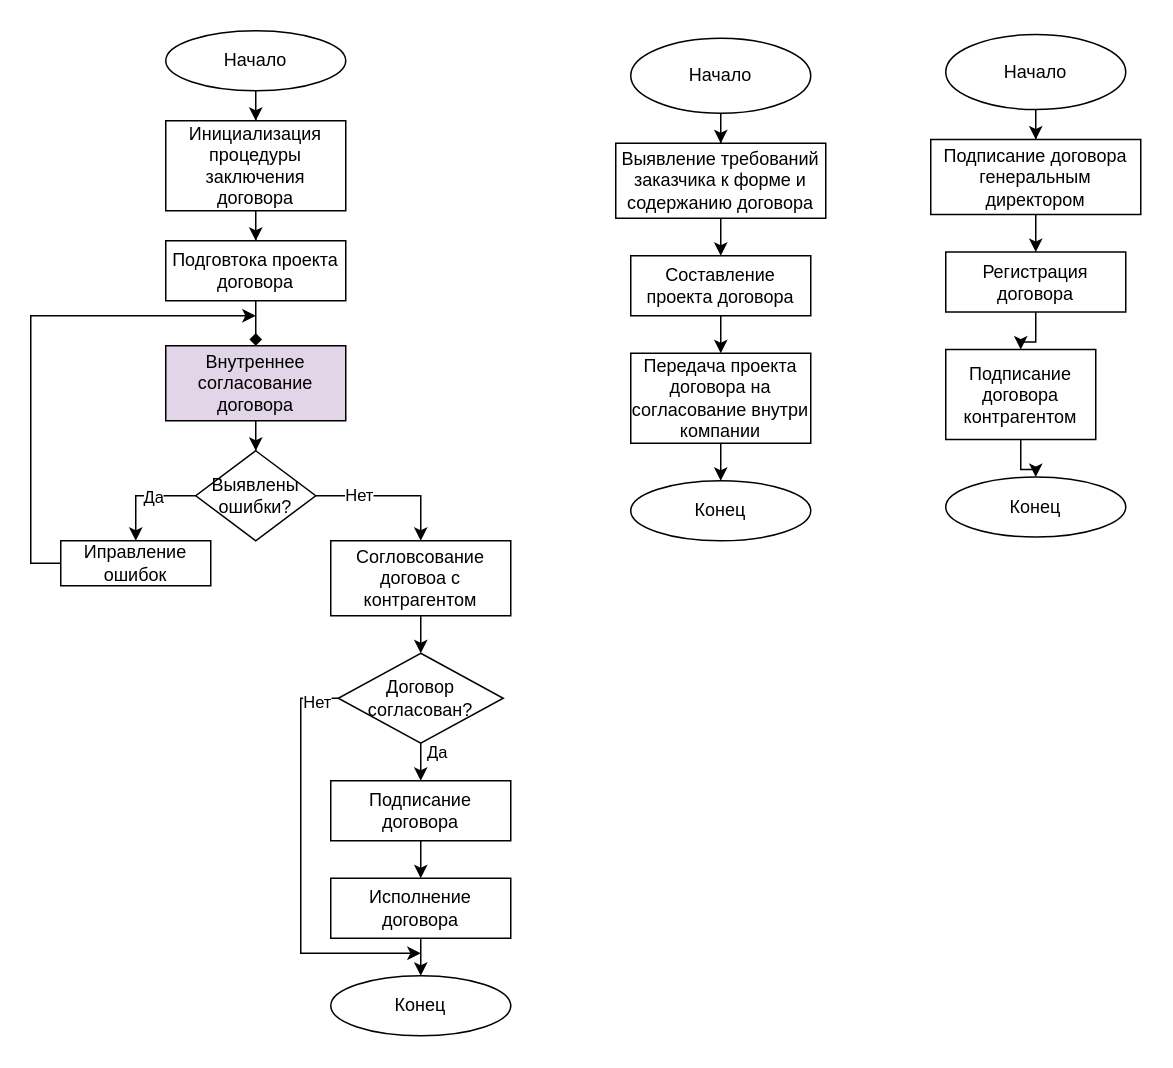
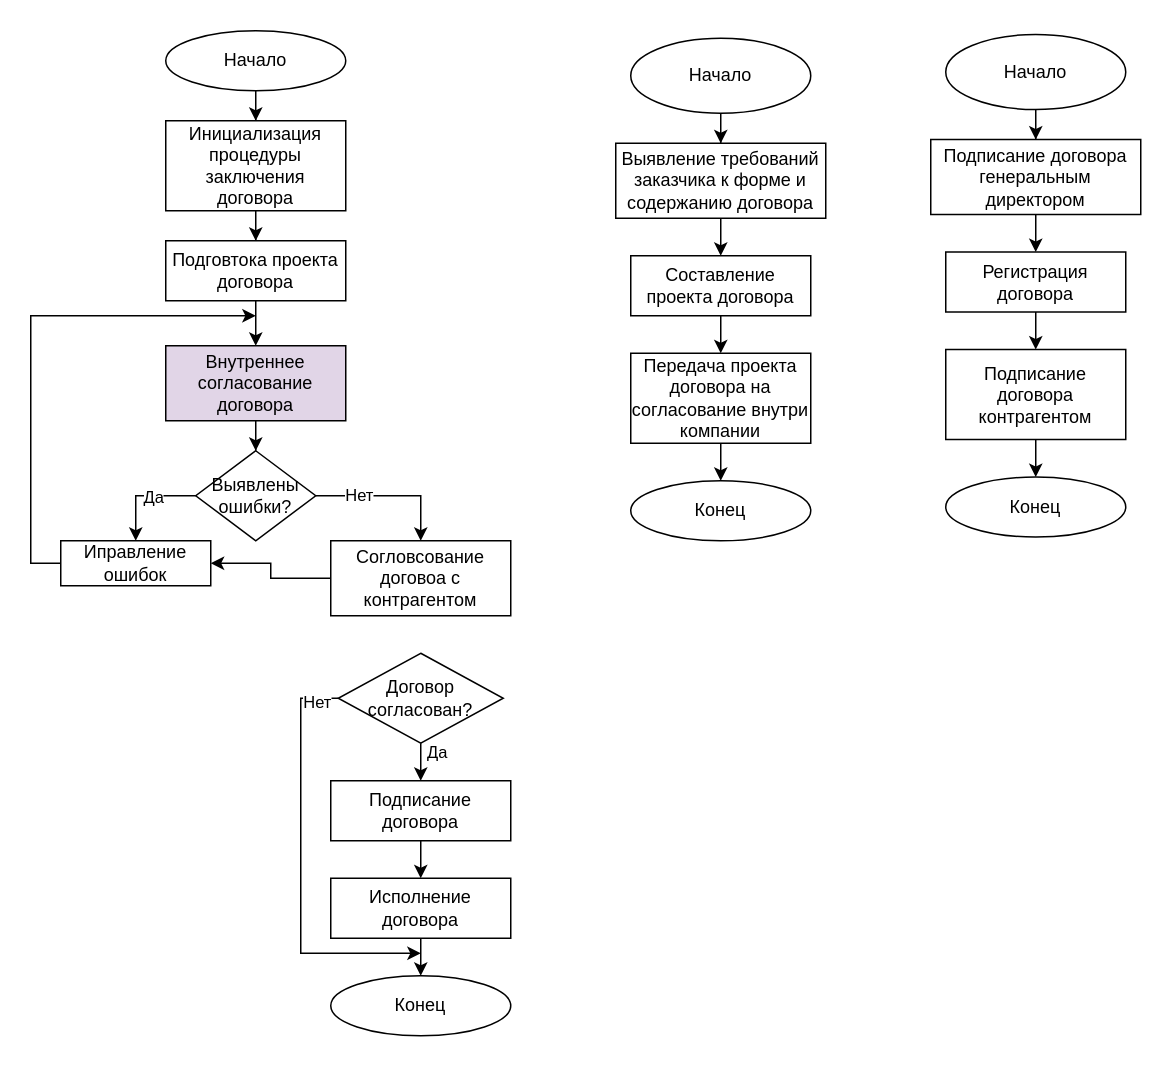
  <mxCell id="0" />
  <mxCell id="1" parent="0" />
  <mxCell id="2" style="edgeStyle=orthogonalEdgeStyle;rounded=0;orthogonalLoop=1;jettySize=auto;html=1;entryX=0.5;entryY=0;entryDx=0;entryDy=0;" parent="1" source="3" target="5" edge="1"><mxGeometry relative="1" as="geometry" /></mxCell>
  <mxCell id="3" value="Начало" style="ellipse;whiteSpace=wrap;html=1;" parent="1" vertex="1"><mxGeometry x="110" y="20" width="120" height="40" as="geometry" /></mxCell>
  <mxCell id="4" style="edgeStyle=orthogonalEdgeStyle;rounded=0;orthogonalLoop=1;jettySize=auto;html=1;entryX=0.5;entryY=0;entryDx=0;entryDy=0;" parent="1" source="5" target="7" edge="1"><mxGeometry relative="1" as="geometry" /></mxCell>
  <mxCell id="5" value="Инициализация процедуры заключения договора" style="rounded=0;whiteSpace=wrap;html=1;" parent="1" vertex="1"><mxGeometry x="110" y="80" width="120" height="60" as="geometry" /></mxCell>
- <mxCell id="6" style="edgeStyle=orthogonalEdgeStyle;rounded=0;orthogonalLoop=1;jettySize=auto;html=1;entryX=0.5;entryY=0;entryDx=0;entryDy=0;endArrow=diamond;" parent="1" source="7" target="9" edge="1"><mxGeometry relative="1" as="geometry" /></mxCell>
+ <mxCell id="6" style="edgeStyle=orthogonalEdgeStyle;rounded=0;orthogonalLoop=1;jettySize=auto;html=1;entryX=0.5;entryY=0;entryDx=0;entryDy=0;" parent="1" source="7" target="9" edge="1"><mxGeometry relative="1" as="geometry" /></mxCell>
  <mxCell id="7" value="Подговтока проекта договора" style="rounded=0;whiteSpace=wrap;html=1;" parent="1" vertex="1"><mxGeometry x="110" y="160" width="120" height="40" as="geometry" /></mxCell>
  <mxCell id="8" style="edgeStyle=orthogonalEdgeStyle;rounded=0;orthogonalLoop=1;jettySize=auto;html=1;entryX=0.5;entryY=0;entryDx=0;entryDy=0;" parent="1" source="9" target="14" edge="1"><mxGeometry relative="1" as="geometry" /></mxCell>
  <mxCell id="9" value="Внутреннее согласование договора" style="rounded=0;whiteSpace=wrap;html=1;fillColor=#e1d5e7;" parent="1" vertex="1"><mxGeometry x="110" y="230" width="120" height="50" as="geometry" /></mxCell>
  <mxCell id="10" style="edgeStyle=orthogonalEdgeStyle;rounded=0;orthogonalLoop=1;jettySize=auto;html=1;entryX=0.5;entryY=0;entryDx=0;entryDy=0;" parent="1" source="14" target="16" edge="1"><mxGeometry relative="1" as="geometry"><Array as="points"><mxPoint x="90" y="330" /></Array></mxGeometry></mxCell>
  <mxCell id="11" value="Да" style="edgeLabel;html=1;align=center;verticalAlign=middle;resizable=0;points=[];" parent="10" vertex="1" connectable="0"><mxGeometry x="-0.171" relative="1" as="geometry"><mxPoint as="offset" /></mxGeometry></mxCell>
  <mxCell id="12" style="edgeStyle=orthogonalEdgeStyle;rounded=0;orthogonalLoop=1;jettySize=auto;html=1;entryX=0.5;entryY=0;entryDx=0;entryDy=0;" parent="1" source="14" target="18" edge="1"><mxGeometry relative="1" as="geometry" /></mxCell>
  <mxCell id="13" value="Нет" style="edgeLabel;html=1;align=center;verticalAlign=middle;resizable=0;points=[];" parent="12" vertex="1" connectable="0"><mxGeometry x="-0.447" y="1" relative="1" as="geometry"><mxPoint as="offset" /></mxGeometry></mxCell>
  <mxCell id="14" value="Выявлены ошибки?" style="rhombus;whiteSpace=wrap;html=1;" parent="1" vertex="1"><mxGeometry x="130" y="300" width="80" height="60" as="geometry" /></mxCell>
  <mxCell id="15" style="edgeStyle=orthogonalEdgeStyle;rounded=0;orthogonalLoop=1;jettySize=auto;html=1;" parent="1" source="16" edge="1"><mxGeometry relative="1" as="geometry"><mxPoint x="170" y="210" as="targetPoint" /><Array as="points"><mxPoint x="20" y="375" /><mxPoint x="20" y="210" /></Array></mxGeometry></mxCell>
  <mxCell id="16" value="Иправление ошибок" style="rounded=0;whiteSpace=wrap;html=1;" parent="1" vertex="1"><mxGeometry x="40" y="360" width="100" height="30" as="geometry" /></mxCell>
- <mxCell id="17" style="edgeStyle=orthogonalEdgeStyle;rounded=0;orthogonalLoop=1;jettySize=auto;html=1;entryX=0.5;entryY=0;entryDx=0;entryDy=0;" parent="1" source="18" target="26" edge="1"><mxGeometry relative="1" as="geometry" /></mxCell>
+ <mxCell id="17" style="edgeStyle=orthogonalEdgeStyle;rounded=0;orthogonalLoop=1;jettySize=auto;html=1;" parent="1" source="18" target="16" edge="1"><mxGeometry relative="1" as="geometry" /></mxCell>
  <mxCell id="18" value="Согловсование договоа с контрагентом" style="rounded=0;whiteSpace=wrap;html=1;" parent="1" vertex="1"><mxGeometry x="220" y="360" width="120" height="50" as="geometry" /></mxCell>
  <mxCell id="19" style="edgeStyle=orthogonalEdgeStyle;rounded=0;orthogonalLoop=1;jettySize=auto;html=1;entryX=0.5;entryY=0;entryDx=0;entryDy=0;" parent="1" source="20" target="37" edge="1"><mxGeometry relative="1" as="geometry" /></mxCell>
  <mxCell id="20" value="Подписание договора" style="rounded=0;whiteSpace=wrap;html=1;" parent="1" vertex="1"><mxGeometry x="220" y="520" width="120" height="40" as="geometry" /></mxCell>
  <mxCell id="21" value="Конец" style="ellipse;whiteSpace=wrap;html=1;" parent="1" vertex="1"><mxGeometry x="220" y="650" width="120" height="40" as="geometry" /></mxCell>
  <mxCell id="22" style="edgeStyle=orthogonalEdgeStyle;rounded=0;orthogonalLoop=1;jettySize=auto;html=1;entryX=0.5;entryY=0;entryDx=0;entryDy=0;" parent="1" source="26" target="20" edge="1"><mxGeometry relative="1" as="geometry" /></mxCell>
  <mxCell id="23" value="Да" style="edgeLabel;html=1;align=center;verticalAlign=middle;resizable=0;points=[];" parent="22" vertex="1" connectable="0"><mxGeometry x="0.022" relative="1" as="geometry"><mxPoint x="10" y="-7" as="offset" /></mxGeometry></mxCell>
  <mxCell id="24" style="edgeStyle=orthogonalEdgeStyle;rounded=0;orthogonalLoop=1;jettySize=auto;html=1;exitX=0;exitY=0.5;exitDx=0;exitDy=0;" parent="1" source="26" edge="1"><mxGeometry relative="1" as="geometry"><Array as="points"><mxPoint x="200" y="465" /><mxPoint x="200" y="635" /></Array><mxPoint x="225" y="470" as="sourcePoint" /><mxPoint x="280" y="635" as="targetPoint" /></mxGeometry></mxCell>
  <mxCell id="25" value="Нет" style="edgeLabel;html=1;align=center;verticalAlign=middle;resizable=0;points=[];" parent="24" vertex="1" connectable="0"><mxGeometry x="-0.687" y="-1" relative="1" as="geometry"><mxPoint x="11" y="-16" as="offset" /></mxGeometry></mxCell>
  <mxCell id="26" value="Договор согласован?" style="rhombus;whiteSpace=wrap;html=1;" parent="1" vertex="1"><mxGeometry x="225" y="435" width="110" height="60" as="geometry" /></mxCell>
  <mxCell id="27" style="edgeStyle=orthogonalEdgeStyle;rounded=0;orthogonalLoop=1;jettySize=auto;html=1;" parent="1" source="28" target="30" edge="1"><mxGeometry relative="1" as="geometry" /></mxCell>
  <mxCell id="28" value="Выявление требований заказчика к форме и содержанию договора" style="rounded=0;whiteSpace=wrap;html=1;" parent="1" vertex="1"><mxGeometry x="410" y="95" width="140" height="50" as="geometry" /></mxCell>
  <mxCell id="29" style="edgeStyle=orthogonalEdgeStyle;rounded=0;orthogonalLoop=1;jettySize=auto;html=1;" parent="1" source="30" target="32" edge="1"><mxGeometry relative="1" as="geometry" /></mxCell>
  <mxCell id="30" value="Составление проекта договора" style="rounded=0;whiteSpace=wrap;html=1;" parent="1" vertex="1"><mxGeometry x="420" y="170" width="120" height="40" as="geometry" /></mxCell>
  <mxCell id="31" style="edgeStyle=orthogonalEdgeStyle;rounded=0;orthogonalLoop=1;jettySize=auto;html=1;entryX=0.5;entryY=0;entryDx=0;entryDy=0;" parent="1" source="32" target="35" edge="1"><mxGeometry relative="1" as="geometry" /></mxCell>
  <mxCell id="32" value="Передача проекта договора на согласование внутри компании" style="rounded=0;whiteSpace=wrap;html=1;" parent="1" vertex="1"><mxGeometry x="420" y="235" width="120" height="60" as="geometry" /></mxCell>
  <mxCell id="33" style="edgeStyle=orthogonalEdgeStyle;rounded=0;orthogonalLoop=1;jettySize=auto;html=1;entryX=0.5;entryY=0;entryDx=0;entryDy=0;" parent="1" source="34" target="28" edge="1"><mxGeometry relative="1" as="geometry" /></mxCell>
  <mxCell id="34" value="Начало" style="ellipse;whiteSpace=wrap;html=1;" parent="1" vertex="1"><mxGeometry x="420" y="25" width="120" height="50" as="geometry" /></mxCell>
  <mxCell id="35" value="Конец" style="ellipse;whiteSpace=wrap;html=1;" parent="1" vertex="1"><mxGeometry x="420" y="320" width="120" height="40" as="geometry" /></mxCell>
  <mxCell id="36" style="edgeStyle=orthogonalEdgeStyle;rounded=0;orthogonalLoop=1;jettySize=auto;html=1;" parent="1" source="37" target="21" edge="1"><mxGeometry relative="1" as="geometry" /></mxCell>
  <mxCell id="37" value="Исполнение договора" style="rounded=0;whiteSpace=wrap;html=1;" parent="1" vertex="1"><mxGeometry x="220" y="585" width="120" height="40" as="geometry" /></mxCell>
  <mxCell id="38" style="edgeStyle=orthogonalEdgeStyle;rounded=0;orthogonalLoop=1;jettySize=auto;html=1;" parent="1" source="39" target="41" edge="1"><mxGeometry relative="1" as="geometry" /></mxCell>
  <mxCell id="39" value="Подписание договора генеральным директором" style="rounded=0;whiteSpace=wrap;html=1;" parent="1" vertex="1"><mxGeometry x="620" y="92.5" width="140" height="50" as="geometry" /></mxCell>
  <mxCell id="40" style="edgeStyle=orthogonalEdgeStyle;rounded=0;orthogonalLoop=1;jettySize=auto;html=1;" parent="1" source="41" target="43" edge="1"><mxGeometry relative="1" as="geometry" /></mxCell>
  <mxCell id="41" value="Регистрация договора" style="rounded=0;whiteSpace=wrap;html=1;" parent="1" vertex="1"><mxGeometry x="630" y="167.5" width="120" height="40" as="geometry" /></mxCell>
  <mxCell id="42" style="edgeStyle=orthogonalEdgeStyle;rounded=0;orthogonalLoop=1;jettySize=auto;html=1;entryX=0.5;entryY=0;entryDx=0;entryDy=0;" parent="1" source="43" target="46" edge="1"><mxGeometry relative="1" as="geometry" /></mxCell>
- <mxCell id="43" value="Подписание договора контрагентом" style="rounded=0;whiteSpace=wrap;html=1;" parent="1" vertex="1"><mxGeometry x="630" y="232.5" width="100" height="60" as="geometry" /></mxCell>
+ <mxCell id="43" value="Подписание договора контрагентом" style="rounded=0;whiteSpace=wrap;html=1;" parent="1" vertex="1"><mxGeometry x="630" y="232.5" width="120" height="60" as="geometry" /></mxCell>
  <mxCell id="44" style="edgeStyle=orthogonalEdgeStyle;rounded=0;orthogonalLoop=1;jettySize=auto;html=1;entryX=0.5;entryY=0;entryDx=0;entryDy=0;" parent="1" source="45" target="39" edge="1"><mxGeometry relative="1" as="geometry" /></mxCell>
  <mxCell id="45" value="Начало" style="ellipse;whiteSpace=wrap;html=1;" parent="1" vertex="1"><mxGeometry x="630" y="22.5" width="120" height="50" as="geometry" /></mxCell>
  <mxCell id="46" value="Конец" style="ellipse;whiteSpace=wrap;html=1;" parent="1" vertex="1"><mxGeometry x="630" y="317.5" width="120" height="40" as="geometry" /></mxCell>
